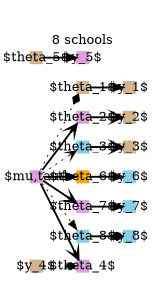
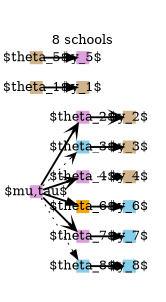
  digraph {
    compound=true
    label="8 schools"
    labelloc=t
    newrank=true
    rankdir=LR
    node [fillcolor=tan fixedsize=true lblstyle="font=\small" margin=0 shape=plaintext style=filled]
    edge [arrowhead=vee style=bold]
    n1 [fillcolor=plum height=0.2 label="$mu,tau$" width=0.2]
    n2 [height=0.2 label="$theta_1$" width=0.2]
    n3 [fillcolor=plum height=0.2 label="$theta_2$" width=0.2]
    n4 [fillcolor=skyblue height=0.2 label="$theta_3$" width=0.2]
    n5 [fillcolor=plum height=0.2 label="$theta_4$" width=0.2]
    n6 [fillcolor=orange height=0.2 label="$theta_6$" width=0.2]
    n7 [fillcolor=plum height=0.2 label="$theta_7$" width=0.2]
    n8 [fillcolor=skyblue height=0.2 label="$theta_8$" width=0.2]
    n9 [height=0.2 label="$y_1$" width=0.2]
    n10 [height=0.2 label="$y_2$" width=0.2]
    n11 [height=0.2 label="$y_3$" width=0.2]
    n12 [height=0.2 label="$y_4$" width=0.2]
    n13 [height=0.2 label="$theta_5$" width=0.2]
    n14 [fillcolor=plum height=0.2 label="$y_5$" width=0.2]
    n15 [fillcolor=skyblue height=0.2 label="$y_6$" width=0.2]
    n16 [fillcolor=skyblue height=0.2 label="$y_7$" width=0.2]
    n17 [fillcolor=skyblue height=0.2 label="$y_8$" width=0.2]
-   n1 -> n2 [arrowhead=diamond style=dotted]
    n1 -> n3
    n1 -> n4 [style=dotted]
    n1 -> n5
    n1 -> n6 [arrowhead=normal]
    n1 -> n7
    n1 -> n8 [arrowhead=normal style=dotted]
    n2 -> n9 [arrowhead=normal]
    n3 -> n10
-   n4 -> n11
-   n12 -> n5 [arrowhead=diamond style=dotted]
+   n4 -> n11 [arrowhead=normal]
+   n5 -> n12 [arrowhead=diamond style=dotted]
    n6 -> n15 [arrowhead=normal]
    n7 -> n16 [arrowhead=normal]
    n8 -> n17 [arrowhead=diamond]
    n13 -> n14 [arrowhead=normal]
  }
